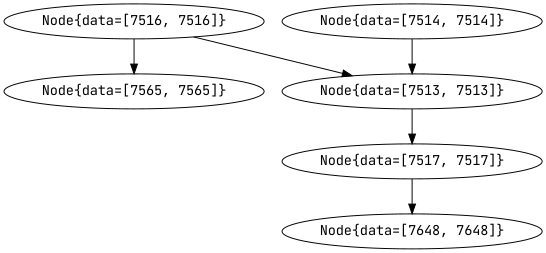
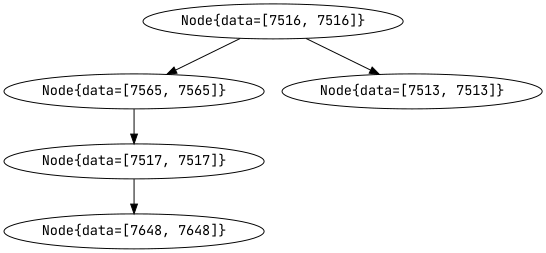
  digraph {
    fontname="JetBrains Mono"
    node [fontname="JetBrains Mono"]
    edge [fontname="JetBrains Mono"]
    n1 [label="Node{data=[7516, 7516]}"]
    n2 [label="Node{data=[7565, 7565]}"]
    n3 [label="Node{data=[7513, 7513]}"]
-   n4 [label="Node{data=[7514, 7514]}"]
    n5 [label="Node{data=[7517, 7517]}"]
    n6 [label="Node{data=[7648, 7648]}"]
    n1 -> n2
    n1 -> n3
-   n3 -> n5
-   n4 -> n3
+   n2 -> n5
    n5 -> n6
  }
